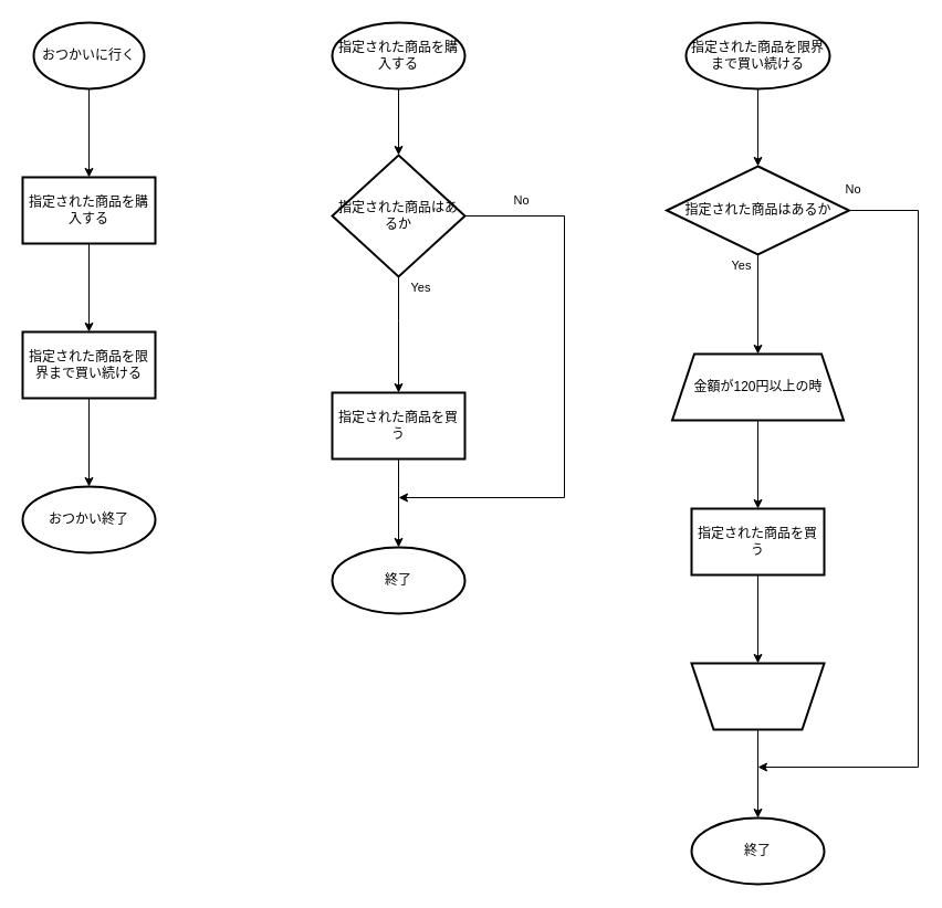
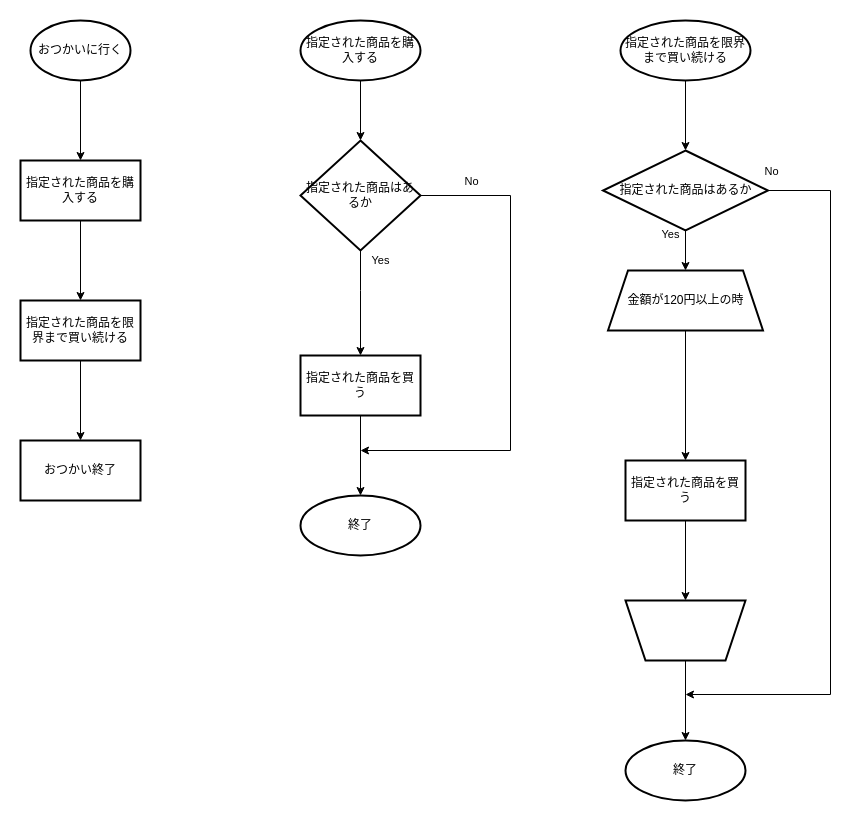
  <mxCell id="0" />
  <mxCell id="1" parent="0" />
  <mxCell id="2" value="" style="edgeStyle=orthogonalEdgeStyle;rounded=0;orthogonalLoop=1;jettySize=auto;html=1;" edge="1" parent="1" source="3" target="7"><mxGeometry relative="1" as="geometry" /></mxCell>
  <mxCell id="3" value="指定された商品を購入する" style="strokeWidth=2;html=1;shape=mxgraph.flowchart.start_1;whiteSpace=wrap;" vertex="1" parent="1"><mxGeometry x="300" y="20" width="120" height="60" as="geometry" /></mxCell>
  <mxCell id="4" value="" style="edgeStyle=orthogonalEdgeStyle;rounded=0;orthogonalLoop=1;jettySize=auto;html=1;" edge="1" parent="1" source="7"><mxGeometry relative="1" as="geometry"><mxPoint x="360" y="450" as="targetPoint" /><Array as="points"><mxPoint x="510" y="195" /></Array></mxGeometry></mxCell>
  <mxCell id="5" value="No" style="edgeLabel;html=1;align=center;verticalAlign=middle;resizable=0;points=[];" vertex="1" connectable="0" parent="4"><mxGeometry x="-0.797" y="1" relative="1" as="geometry"><mxPoint y="-14" as="offset" /></mxGeometry></mxCell>
  <mxCell id="6" value="Yes" style="edgeStyle=orthogonalEdgeStyle;rounded=0;orthogonalLoop=1;jettySize=auto;html=1;" edge="1" parent="1" source="7" target="9"><mxGeometry x="-0.809" y="20" relative="1" as="geometry"><Array as="points"><mxPoint x="360" y="290" /><mxPoint x="360" y="290" /></Array><mxPoint as="offset" /></mxGeometry></mxCell>
  <mxCell id="7" value="指定された商品はあるか" style="rhombus;whiteSpace=wrap;html=1;strokeWidth=2;" vertex="1" parent="1"><mxGeometry x="300" y="140" width="120" height="110" as="geometry" /></mxCell>
  <mxCell id="8" value="" style="edgeStyle=orthogonalEdgeStyle;rounded=0;orthogonalLoop=1;jettySize=auto;html=1;" edge="1" parent="1" source="9" target="17"><mxGeometry relative="1" as="geometry" /></mxCell>
  <mxCell id="9" value="指定された商品を買う" style="whiteSpace=wrap;html=1;strokeWidth=2;" vertex="1" parent="1"><mxGeometry x="300" y="355" width="120" height="60" as="geometry" /></mxCell>
  <mxCell id="10" value="" style="edgeStyle=orthogonalEdgeStyle;rounded=0;orthogonalLoop=1;jettySize=auto;html=1;" edge="1" parent="1" source="11" target="13"><mxGeometry relative="1" as="geometry" /></mxCell>
  <mxCell id="11" value="おつかいに行く" style="strokeWidth=2;html=1;shape=mxgraph.flowchart.start_1;whiteSpace=wrap;" vertex="1" parent="1"><mxGeometry x="30" y="20" width="100" height="60" as="geometry" /></mxCell>
  <mxCell id="12" value="" style="edgeStyle=orthogonalEdgeStyle;rounded=0;orthogonalLoop=1;jettySize=auto;html=1;" edge="1" parent="1" source="13" target="15"><mxGeometry relative="1" as="geometry" /></mxCell>
  <mxCell id="13" value="指定された商品を購入する" style="whiteSpace=wrap;html=1;strokeWidth=2;" vertex="1" parent="1"><mxGeometry x="20" y="160" width="120" height="60" as="geometry" /></mxCell>
  <mxCell id="14" value="" style="edgeStyle=orthogonalEdgeStyle;rounded=0;orthogonalLoop=1;jettySize=auto;html=1;" edge="1" parent="1" source="15" target="16"><mxGeometry relative="1" as="geometry" /></mxCell>
  <mxCell id="15" value="指定された商品を限界まで買い続ける" style="whiteSpace=wrap;html=1;strokeWidth=2;" vertex="1" parent="1"><mxGeometry x="20" y="300" width="120" height="60" as="geometry" /></mxCell>
- <mxCell id="16" value="おつかい終了" style="ellipse;whiteSpace=wrap;html=1;strokeWidth=2;" vertex="1" parent="1"><mxGeometry x="20" y="440" width="120" height="60" as="geometry" /></mxCell>
+ <mxCell id="16" value="おつかい終了" style="whiteSpace=wrap;html=1;strokeWidth=2;rounded=0;" vertex="1" parent="1"><mxGeometry x="20" y="440" width="120" height="60" as="geometry" /></mxCell>
  <mxCell id="17" value="終了" style="ellipse;whiteSpace=wrap;html=1;strokeWidth=2;" vertex="1" parent="1"><mxGeometry x="300" y="495" width="120" height="60" as="geometry" /></mxCell>
  <mxCell id="18" value="" style="edgeStyle=orthogonalEdgeStyle;rounded=0;orthogonalLoop=1;jettySize=auto;html=1;" edge="1" parent="1" source="19" target="23"><mxGeometry relative="1" as="geometry" /></mxCell>
  <mxCell id="19" value="指定された商品を限界まで買い続ける" style="strokeWidth=2;html=1;shape=mxgraph.flowchart.start_1;whiteSpace=wrap;" vertex="1" parent="1"><mxGeometry x="620" y="20" width="130" height="60" as="geometry" /></mxCell>
  <mxCell id="20" value="Yes" style="edgeStyle=orthogonalEdgeStyle;rounded=0;orthogonalLoop=1;jettySize=auto;html=1;" edge="1" parent="1" source="23" target="25"><mxGeometry x="-0.778" y="-15" relative="1" as="geometry"><mxPoint as="offset" /></mxGeometry></mxCell>
  <mxCell id="21" value="" style="edgeStyle=orthogonalEdgeStyle;rounded=0;orthogonalLoop=1;jettySize=auto;html=1;" edge="1" parent="1" source="23"><mxGeometry relative="1" as="geometry"><mxPoint x="685" y="694" as="targetPoint" /><Array as="points"><mxPoint x="830" y="190" /></Array></mxGeometry></mxCell>
  <mxCell id="22" value="No" style="edgeLabel;html=1;align=center;verticalAlign=middle;resizable=0;points=[];" vertex="1" connectable="0" parent="21"><mxGeometry x="-0.856" y="1" relative="1" as="geometry"><mxPoint x="-48" y="-19" as="offset" /></mxGeometry></mxCell>
  <mxCell id="23" value="指定された商品はあるか" style="rhombus;whiteSpace=wrap;html=1;strokeWidth=2;" vertex="1" parent="1"><mxGeometry x="602.5" y="150" width="165" height="80" as="geometry" /></mxCell>
  <mxCell id="24" value="" style="edgeStyle=orthogonalEdgeStyle;rounded=0;orthogonalLoop=1;jettySize=auto;html=1;" edge="1" parent="1" source="25" target="27"><mxGeometry relative="1" as="geometry" /></mxCell>
- <mxCell id="25" value="金額が120円以上の時" style="shape=trapezoid;perimeter=trapezoidPerimeter;whiteSpace=wrap;html=1;fixedSize=1;strokeWidth=2;" vertex="1" parent="1"><mxGeometry x="607.5" y="320" width="155" height="60" as="geometry" /></mxCell>
+ <mxCell id="25" value="金額が120円以上の時" style="shape=trapezoid;perimeter=trapezoidPerimeter;whiteSpace=wrap;html=1;fixedSize=1;strokeWidth=2;" vertex="1" parent="1"><mxGeometry x="607.5" y="270" width="155" height="60" as="geometry" /></mxCell>
  <mxCell id="26" value="" style="edgeStyle=orthogonalEdgeStyle;rounded=0;orthogonalLoop=1;jettySize=auto;html=1;" edge="1" parent="1" source="27" target="29"><mxGeometry relative="1" as="geometry" /></mxCell>
  <mxCell id="27" value="指定された商品を買う" style="whiteSpace=wrap;html=1;strokeWidth=2;" vertex="1" parent="1"><mxGeometry x="625" y="460" width="120" height="60" as="geometry" /></mxCell>
  <mxCell id="28" value="" style="edgeStyle=orthogonalEdgeStyle;rounded=0;orthogonalLoop=1;jettySize=auto;html=1;" edge="1" parent="1" source="29" target="30"><mxGeometry relative="1" as="geometry" /></mxCell>
  <mxCell id="29" value="" style="shape=trapezoid;perimeter=trapezoidPerimeter;whiteSpace=wrap;html=1;fixedSize=1;strokeWidth=2;rotation=-180;" vertex="1" parent="1"><mxGeometry x="625" y="600" width="120" height="60" as="geometry" /></mxCell>
  <mxCell id="30" value="終了" style="ellipse;whiteSpace=wrap;html=1;strokeWidth=2;" vertex="1" parent="1"><mxGeometry x="625" y="740" width="120" height="60" as="geometry" /></mxCell>
